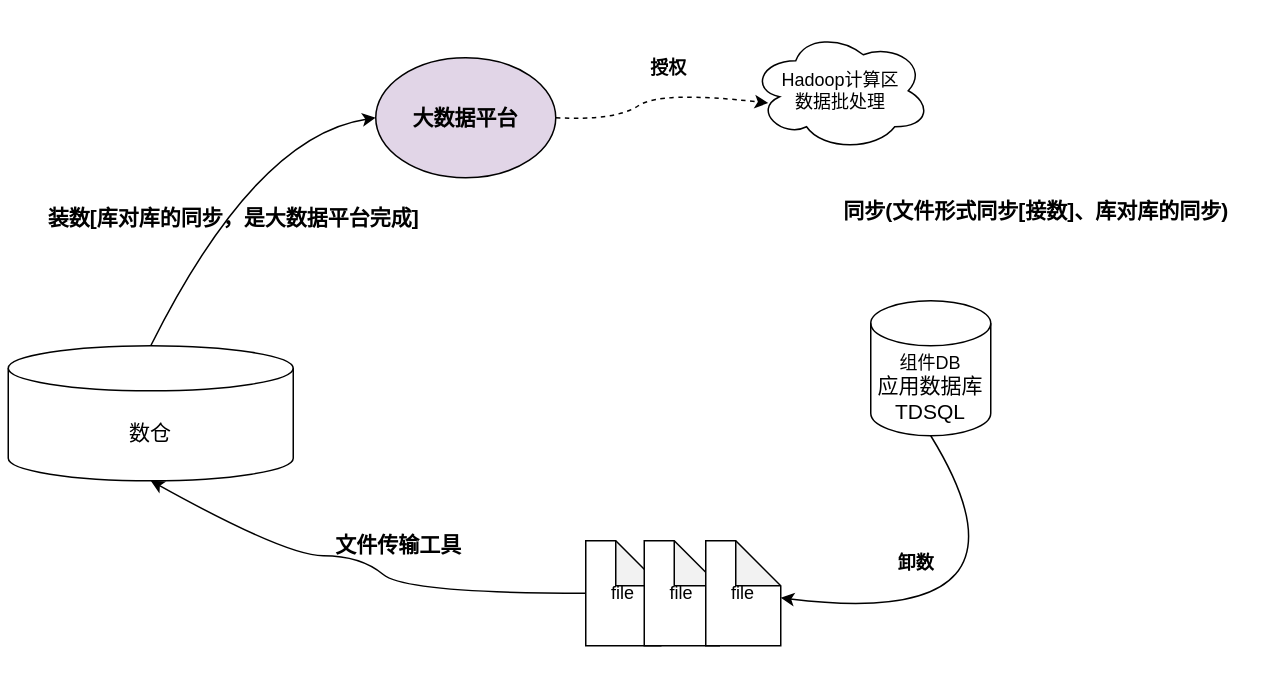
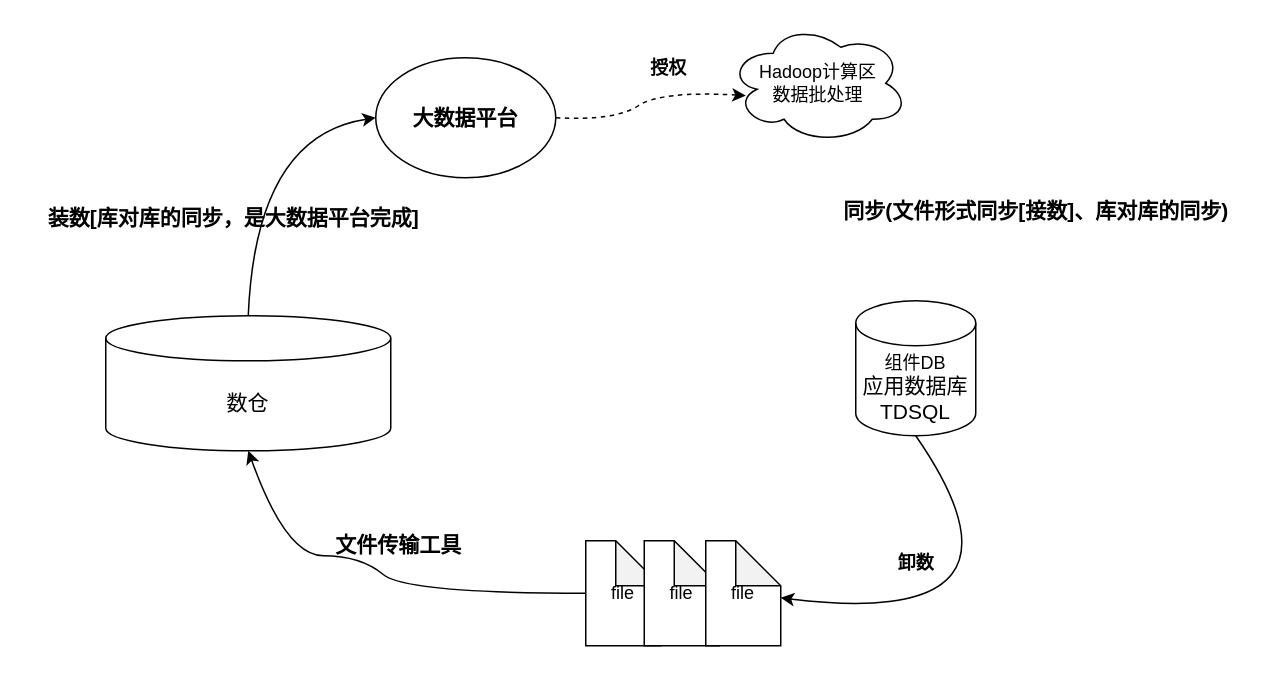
  <mxCell id="0" />
  <mxCell id="1" parent="0" />
- <mxCell id="2" value="组件DB&lt;br&gt;&lt;font style=&quot;font-size: 14px;&quot;&gt;应用数据库&lt;br&gt;TDSQL&lt;/font&gt;" style="shape=cylinder3;whiteSpace=wrap;html=1;boundedLbl=1;backgroundOutline=1;size=15;" parent="1" vertex="1"><mxGeometry x="580" y="200" width="80" height="90" as="geometry" /></mxCell>
+ <mxCell id="2" value="组件DB&lt;br&gt;&lt;font style=&quot;font-size: 14px;&quot;&gt;应用数据库&lt;br&gt;TDSQL&lt;/font&gt;" style="shape=cylinder3;whiteSpace=wrap;html=1;boundedLbl=1;backgroundOutline=1;size=15;" parent="1" vertex="1"><mxGeometry x="570" y="200" width="80" height="90" as="geometry" /></mxCell>
  <mxCell id="3" value="" style="curved=1;endArrow=classic;html=1;rounded=0;exitX=0.5;exitY=1;exitDx=0;exitDy=0;exitPerimeter=0;" parent="1" source="2" target="7" edge="1"><mxGeometry width="50" height="50" relative="1" as="geometry"><mxPoint x="650" y="420" as="sourcePoint" /><mxPoint x="700" y="370" as="targetPoint" /><Array as="points"><mxPoint x="700" y="420" /></Array></mxGeometry></mxCell>
  <mxCell id="4" value="" style="group" parent="1" vertex="1" connectable="0"><mxGeometry x="390" y="360" width="130" height="70" as="geometry" /></mxCell>
  <mxCell id="5" value="file" style="shape=note;whiteSpace=wrap;html=1;backgroundOutline=1;darkOpacity=0.05;" parent="4" vertex="1"><mxGeometry width="50" height="70" as="geometry" /></mxCell>
  <mxCell id="6" value="file" style="shape=note;whiteSpace=wrap;html=1;backgroundOutline=1;darkOpacity=0.05;" parent="4" vertex="1"><mxGeometry x="39" width="50" height="70" as="geometry" /></mxCell>
  <mxCell id="7" value="file" style="shape=note;whiteSpace=wrap;html=1;backgroundOutline=1;darkOpacity=0.05;" parent="4" vertex="1"><mxGeometry x="80" width="50" height="70" as="geometry" /></mxCell>
  <mxCell id="8" value="&lt;b&gt;卸数&lt;/b&gt;" style="text;html=1;align=center;verticalAlign=middle;resizable=0;points=[];autosize=1;strokeColor=none;fillColor=none;" parent="1" vertex="1"><mxGeometry x="585" y="360" width="50" height="30" as="geometry" /></mxCell>
- <mxCell id="9" value="&lt;font style=&quot;font-size: 14px;&quot;&gt;数仓&lt;/font&gt;" style="shape=cylinder3;whiteSpace=wrap;html=1;boundedLbl=1;backgroundOutline=1;size=15;" parent="1" vertex="1"><mxGeometry x="5" y="230" width="190" height="90" as="geometry" /></mxCell>
+ <mxCell id="9" value="&lt;font style=&quot;font-size: 14px;&quot;&gt;数仓&lt;/font&gt;" style="shape=cylinder3;whiteSpace=wrap;html=1;boundedLbl=1;backgroundOutline=1;size=15;" parent="1" vertex="1"><mxGeometry x="70" y="210" width="190" height="90" as="geometry" /></mxCell>
  <mxCell id="10" value="" style="curved=1;endArrow=classic;html=1;rounded=0;exitX=0;exitY=0.5;exitDx=0;exitDy=0;exitPerimeter=0;entryX=0.5;entryY=1;entryDx=0;entryDy=0;entryPerimeter=0;" parent="1" source="5" target="9" edge="1"><mxGeometry width="50" height="50" relative="1" as="geometry"><mxPoint x="90" y="470" as="sourcePoint" /><mxPoint x="140" y="420" as="targetPoint" /><Array as="points"><mxPoint x="270" y="395" /><mxPoint x="240" y="370" /><mxPoint x="190" y="370" /></Array></mxGeometry></mxCell>
  <mxCell id="11" value="&lt;font style=&quot;font-size: 14px;&quot;&gt;&lt;b&gt;文件传输工具&lt;/b&gt;&lt;/font&gt;" style="text;html=1;align=center;verticalAlign=middle;resizable=0;points=[];autosize=1;strokeColor=none;fillColor=none;" parent="1" vertex="1"><mxGeometry x="210" y="348" width="110" height="30" as="geometry" /></mxCell>
- <mxCell id="12" value="&lt;b&gt;&lt;font style=&quot;font-size: 14px;&quot;&gt;大数据平台&lt;/font&gt;&lt;/b&gt;" style="ellipse;whiteSpace=wrap;html=1;fillColor=#e1d5e7;" parent="1" vertex="1"><mxGeometry x="250" y="38" width="120" height="80" as="geometry" /></mxCell>
+ <mxCell id="12" value="&lt;b&gt;&lt;font style=&quot;font-size: 14px;&quot;&gt;大数据平台&lt;/font&gt;&lt;/b&gt;" style="ellipse;whiteSpace=wrap;html=1;" parent="1" vertex="1"><mxGeometry x="250" y="38" width="120" height="80" as="geometry" /></mxCell>
  <mxCell id="13" value="" style="curved=1;endArrow=classic;html=1;rounded=0;exitX=0.5;exitY=0;exitDx=0;exitDy=0;exitPerimeter=0;entryX=0;entryY=0.5;entryDx=0;entryDy=0;" parent="1" source="9" target="12" edge="1"><mxGeometry width="50" height="50" relative="1" as="geometry"><mxPoint x="170" y="140" as="sourcePoint" /><mxPoint x="220" y="90" as="targetPoint" /><Array as="points"><mxPoint x="170" y="90" /></Array></mxGeometry></mxCell>
  <mxCell id="14" value="&lt;font style=&quot;font-size: 14px;&quot;&gt;&lt;b&gt;同步(文件形式同步[接数]、库对库的同步)&lt;/b&gt;&lt;/font&gt;" style="text;html=1;align=center;verticalAlign=middle;resizable=0;points=[];autosize=1;strokeColor=none;fillColor=none;" parent="1" vertex="1"><mxGeometry x="550" y="125" width="280" height="30" as="geometry" /></mxCell>
  <mxCell id="15" value="&lt;font style=&quot;font-size: 14px;&quot;&gt;&lt;b&gt;装数[库对库的同步，是大数据平台完成]&lt;/b&gt;&lt;/font&gt;" style="text;html=1;align=center;verticalAlign=middle;resizable=0;points=[];autosize=1;strokeColor=none;fillColor=none;" parent="1" vertex="1"><mxGeometry x="20" y="130" width="270" height="30" as="geometry" /></mxCell>
- <mxCell id="16" value="Hadoop计算区&lt;br&gt;数据批处理" style="ellipse;shape=cloud;whiteSpace=wrap;html=1;" parent="1" vertex="1"><mxGeometry x="500" y="20" width="120" height="80" as="geometry" /></mxCell>
+ <mxCell id="16" value="Hadoop计算区&lt;br&gt;数据批处理" style="ellipse;shape=cloud;whiteSpace=wrap;html=1;" parent="1" vertex="1"><mxGeometry x="485" y="15" width="120" height="80" as="geometry" /></mxCell>
  <mxCell id="17" value="" style="curved=1;endArrow=classic;html=1;rounded=0;exitX=1;exitY=0.5;exitDx=0;exitDy=0;entryX=0.097;entryY=0.603;entryDx=0;entryDy=0;entryPerimeter=0;dashed=1;" parent="1" source="12" target="16" edge="1"><mxGeometry width="50" height="50" relative="1" as="geometry"><mxPoint x="430" y="150" as="sourcePoint" /><mxPoint x="480" y="100" as="targetPoint" /><Array as="points"><mxPoint x="410" y="80" /><mxPoint x="440" y="60" /></Array></mxGeometry></mxCell>
  <mxCell id="18" value="&lt;b&gt;授权&lt;/b&gt;" style="text;html=1;align=center;verticalAlign=middle;resizable=0;points=[];autosize=1;strokeColor=none;fillColor=none;" parent="1" vertex="1"><mxGeometry x="420" y="30" width="50" height="30" as="geometry" /></mxCell>
